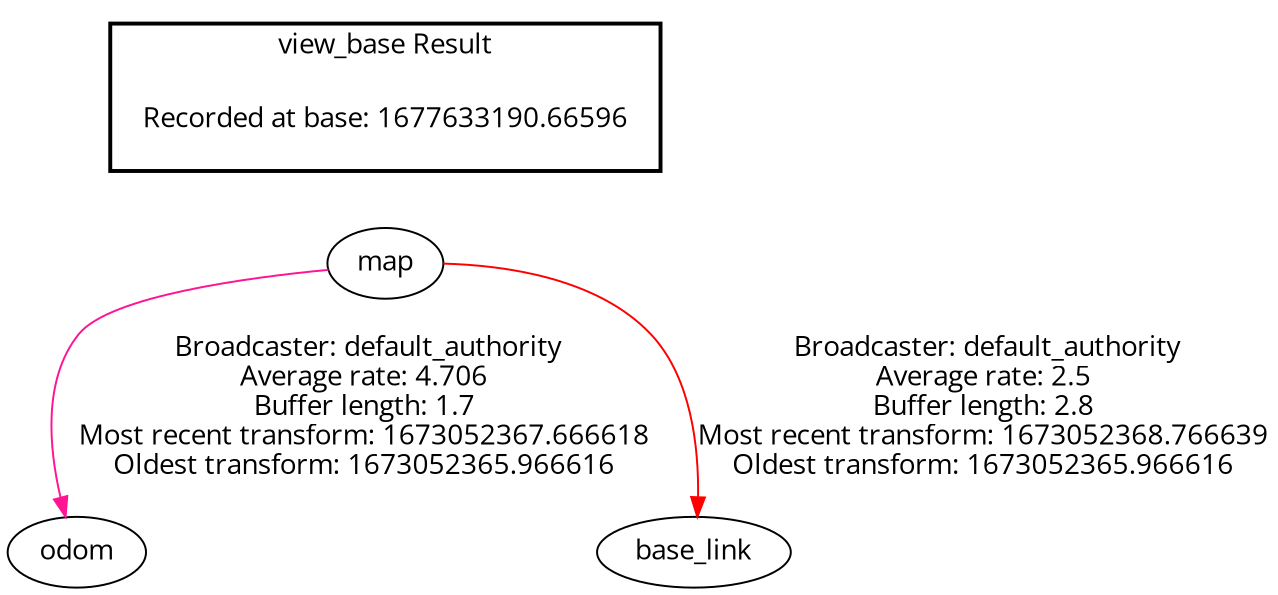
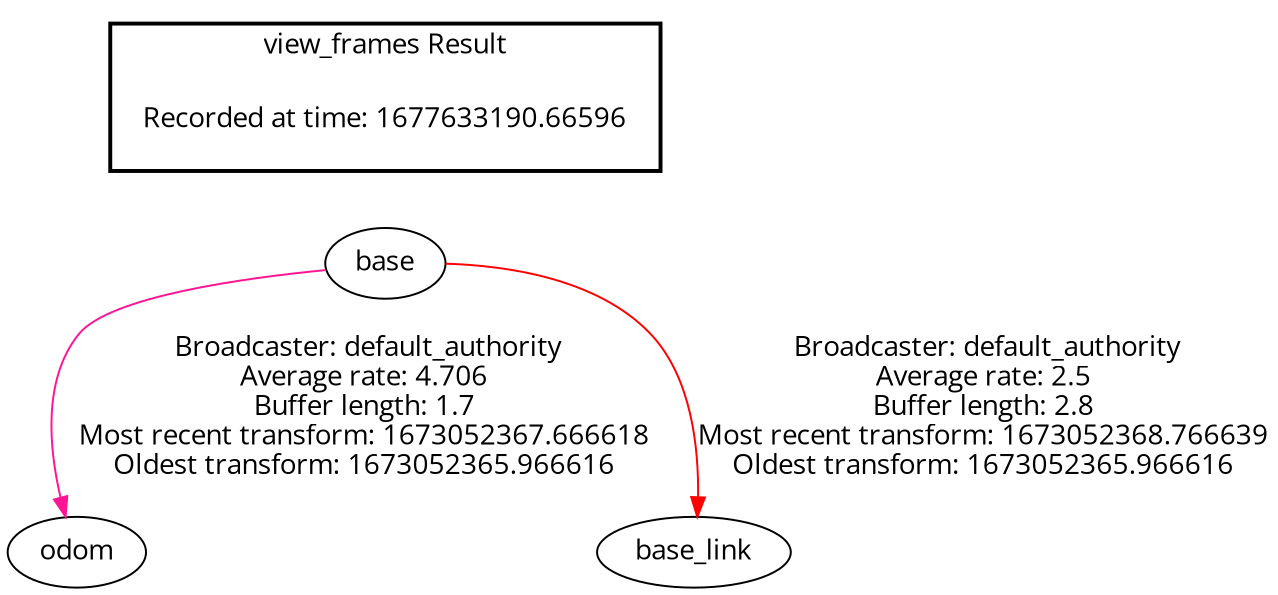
  digraph {
    fontname="Open Sans"
    node [fontname="Open Sans"]
    edge [fontname="Open Sans" arrowhead=normal]
-   "Recorded at time: 1677633190.66596" [shape=plaintext label="Recorded at base: 1677633190.66596"]
-   map
+   "Recorded at time: 1677633190.66596" [shape=plaintext]
+   map [label=base]
    odom
    base_link
    subgraph cluster_1 {
      color=black
-     label="view_base Result"
+     label="view_frames Result"
      style=bold
      "Recorded at time: 1677633190.66596"
    }
    "Recorded at time: 1677633190.66596" -> map [style=invis arrowhead=""]
    map -> odom [color=deeppink label=" Broadcaster: default_authority\nAverage rate: 4.706\nBuffer length: 1.7\nMost recent transform: 1673052367.666618\nOldest transform: 1673052365.966616\n"]
    map -> base_link [color=red label=" Broadcaster: default_authority\nAverage rate: 2.5\nBuffer length: 2.8\nMost recent transform: 1673052368.766639\nOldest transform: 1673052365.966616\n"]
  }
